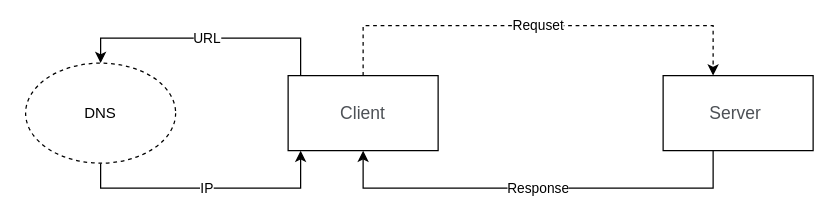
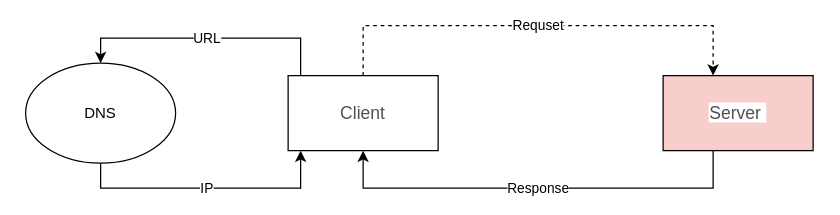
  <mxCell id="0" />
  <mxCell id="1" parent="0" />
  <mxCell id="2" value="URL" style="edgeStyle=orthogonalEdgeStyle;rounded=0;orthogonalLoop=1;jettySize=auto;html=1;" edge="1" parent="1" source="4" target="6"><mxGeometry relative="1" as="geometry"><Array as="points"><mxPoint x="240" y="30" /><mxPoint x="80" y="30" /></Array></mxGeometry></mxCell>
  <mxCell id="3" value="Requset" style="edgeStyle=orthogonalEdgeStyle;rounded=0;orthogonalLoop=1;jettySize=auto;html=1;dashed=1;" edge="1" parent="1" source="4" target="8"><mxGeometry relative="1" as="geometry"><Array as="points"><mxPoint x="290" y="20" /><mxPoint x="570" y="20" /></Array></mxGeometry></mxCell>
  <mxCell id="4" value="&lt;span style=&quot;color: rgb(77, 81, 86); font-family: arial, sans-serif; font-size: 14px; text-align: left; background-color: rgb(255, 255, 255);&quot;&gt;Client&lt;/span&gt;" style="rounded=0;whiteSpace=wrap;html=1;" vertex="1" parent="1"><mxGeometry y="60" width="120" height="60" as="geometry" x="230" /></mxCell>
  <mxCell id="5" value="IP" style="edgeStyle=orthogonalEdgeStyle;rounded=0;orthogonalLoop=1;jettySize=auto;html=1;" edge="1" parent="1" source="6"><mxGeometry relative="1" as="geometry"><mxPoint x="240" y="120" as="targetPoint" /><Array as="points"><mxPoint x="80" y="150" /><mxPoint x="240" y="150" /><mxPoint x="240" y="120" /></Array></mxGeometry></mxCell>
- <mxCell id="6" value="DNS" style="ellipse;whiteSpace=wrap;html=1;dashed=1;" vertex="1" parent="1"><mxGeometry x="20" y="50" width="120" height="80" as="geometry" /></mxCell>
+ <mxCell id="6" value="DNS" style="ellipse;whiteSpace=wrap;html=1;" vertex="1" parent="1"><mxGeometry x="20" y="50" width="120" height="80" as="geometry" /></mxCell>
  <mxCell id="7" value="Response" style="edgeStyle=orthogonalEdgeStyle;rounded=0;orthogonalLoop=1;jettySize=auto;html=1;" edge="1" parent="1" source="8"><mxGeometry relative="1" as="geometry"><mxPoint x="290" y="120" as="targetPoint" /><Array as="points"><mxPoint x="570" y="150" /><mxPoint x="290" y="150" /></Array></mxGeometry></mxCell>
- <mxCell id="8" value="&lt;span style=&quot;color: rgb(77, 81, 86); font-family: arial, sans-serif; font-size: 14px; text-align: left; background-color: rgb(255, 255, 255);&quot;&gt;Server&amp;nbsp;&lt;/span&gt;" style="whiteSpace=wrap;html=1;" vertex="1" parent="1"><mxGeometry x="530" y="60" width="120" height="60" as="geometry" /></mxCell>
+ <mxCell id="8" value="&lt;span style=&quot;color: rgb(77, 81, 86); font-family: arial, sans-serif; font-size: 14px; text-align: left; background-color: rgb(255, 255, 255);&quot;&gt;Server&amp;nbsp;&lt;/span&gt;" style="whiteSpace=wrap;html=1;fillColor=#f8cecc;" vertex="1" parent="1"><mxGeometry x="530" y="60" width="120" height="60" as="geometry" /></mxCell>
